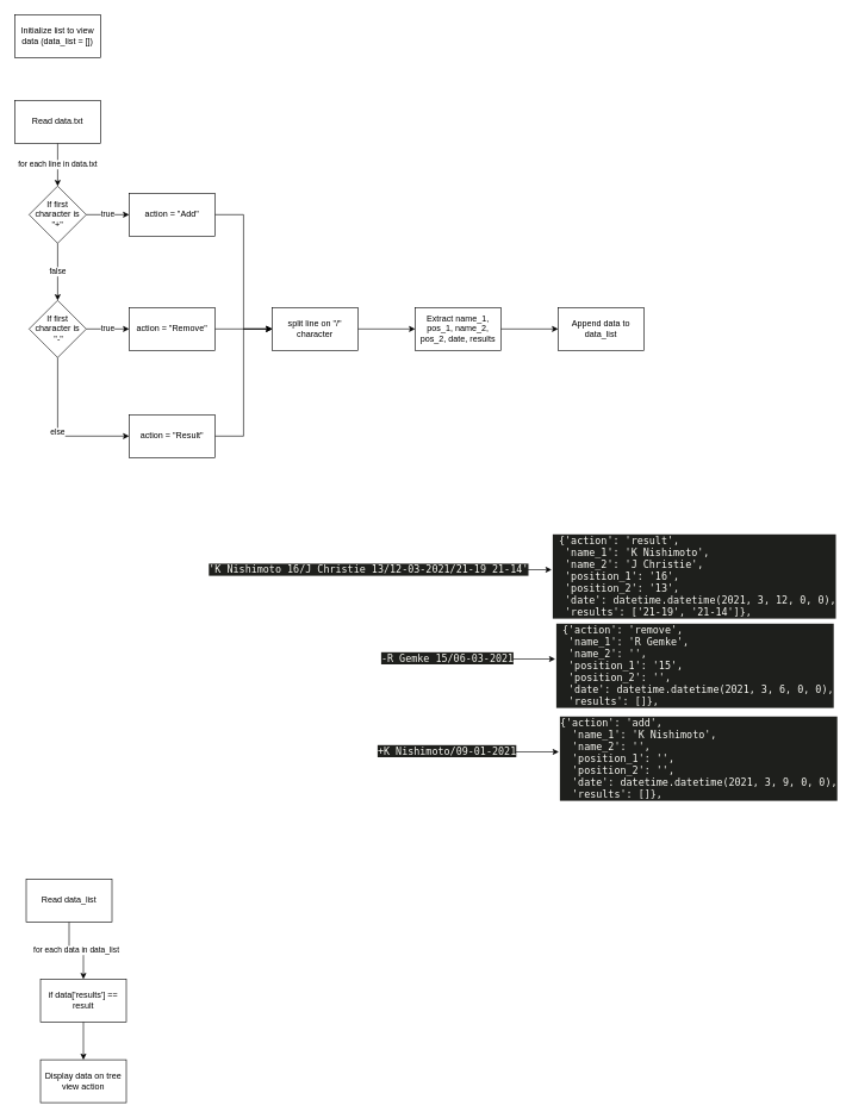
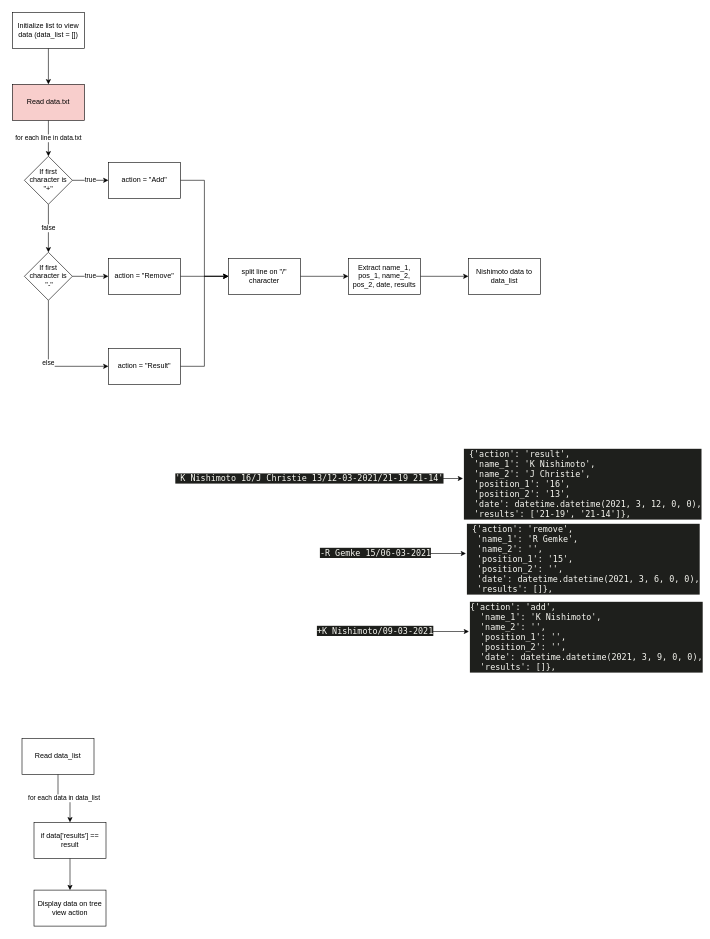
  <mxCell id="0" />
  <mxCell id="1" parent="0" />
  <mxCell id="2" value="for each line in data.txt" style="edgeStyle=orthogonalEdgeStyle;rounded=0;orthogonalLoop=1;jettySize=auto;html=1;entryX=0.5;entryY=0;entryDx=0;entryDy=0;" edge="1" parent="1" source="3" target="6"><mxGeometry relative="1" as="geometry" /></mxCell>
- <mxCell id="3" value="Read data.txt" style="rounded=0;whiteSpace=wrap;html=1;" vertex="1" parent="1"><mxGeometry x="20" y="140" width="120" height="60" as="geometry" /></mxCell>
+ <mxCell id="3" value="Read data.txt" style="rounded=0;whiteSpace=wrap;html=1;fillColor=#f8cecc;" vertex="1" parent="1"><mxGeometry x="20" y="140" width="120" height="60" as="geometry" /></mxCell>
  <mxCell id="4" value="false" style="edgeStyle=orthogonalEdgeStyle;rounded=0;orthogonalLoop=1;jettySize=auto;html=1;" edge="1" parent="1" source="6" target="9"><mxGeometry relative="1" as="geometry" /></mxCell>
  <mxCell id="5" value="true" style="edgeStyle=orthogonalEdgeStyle;rounded=0;orthogonalLoop=1;jettySize=auto;html=1;" edge="1" parent="1" source="6" target="11"><mxGeometry relative="1" as="geometry" /></mxCell>
  <mxCell id="6" value="If first character is &quot;+&quot;" style="rhombus;whiteSpace=wrap;html=1;" vertex="1" parent="1"><mxGeometry x="40" y="260" width="80" height="80" as="geometry" /></mxCell>
  <mxCell id="7" value="else" style="edgeStyle=orthogonalEdgeStyle;rounded=0;orthogonalLoop=1;jettySize=auto;html=1;" edge="1" parent="1" source="9" target="15"><mxGeometry relative="1" as="geometry"><mxPoint x="80" y="580" as="targetPoint" /><Array as="points"><mxPoint x="80" y="610" /></Array></mxGeometry></mxCell>
  <mxCell id="8" value="true" style="edgeStyle=orthogonalEdgeStyle;rounded=0;orthogonalLoop=1;jettySize=auto;html=1;" edge="1" parent="1" source="9" target="13"><mxGeometry relative="1" as="geometry" /></mxCell>
  <mxCell id="9" value="If first character is&lt;br&gt;&amp;nbsp;&quot;-&quot;" style="rhombus;whiteSpace=wrap;html=1;" vertex="1" parent="1"><mxGeometry x="40" y="420" width="80" height="80" as="geometry" /></mxCell>
  <mxCell id="10" value="" style="edgeStyle=orthogonalEdgeStyle;rounded=0;orthogonalLoop=1;jettySize=auto;html=1;" edge="1" parent="1" source="11" target="17"><mxGeometry relative="1" as="geometry"><Array as="points"><mxPoint x="340" y="300" /><mxPoint x="340" y="460" /></Array></mxGeometry></mxCell>
  <mxCell id="11" value="action = &quot;Add&quot;" style="whiteSpace=wrap;html=1;" vertex="1" parent="1"><mxGeometry x="180" y="270" width="120" height="60" as="geometry" /></mxCell>
  <mxCell id="12" style="edgeStyle=orthogonalEdgeStyle;rounded=0;orthogonalLoop=1;jettySize=auto;html=1;entryX=0;entryY=0.5;entryDx=0;entryDy=0;" edge="1" parent="1" source="13" target="17"><mxGeometry relative="1" as="geometry" /></mxCell>
  <mxCell id="13" value="action = &quot;Remove&quot;" style="whiteSpace=wrap;html=1;" vertex="1" parent="1"><mxGeometry x="180" y="430" width="120" height="60" as="geometry" /></mxCell>
  <mxCell id="14" style="edgeStyle=orthogonalEdgeStyle;rounded=0;orthogonalLoop=1;jettySize=auto;html=1;entryX=0;entryY=0.5;entryDx=0;entryDy=0;" edge="1" parent="1" source="15" target="17"><mxGeometry relative="1" as="geometry" /></mxCell>
  <mxCell id="15" value="action = &quot;Result&quot;" style="whiteSpace=wrap;html=1;" vertex="1" parent="1"><mxGeometry x="180" y="580" width="120" height="60" as="geometry" /></mxCell>
  <mxCell id="16" value="" style="edgeStyle=orthogonalEdgeStyle;rounded=0;orthogonalLoop=1;jettySize=auto;html=1;" edge="1" parent="1" source="17" target="21"><mxGeometry relative="1" as="geometry" /></mxCell>
  <mxCell id="17" value="split line on &quot;/&quot; character" style="whiteSpace=wrap;html=1;" vertex="1" parent="1"><mxGeometry x="380" y="430" width="120" height="60" as="geometry" /></mxCell>
+ <mxCell id="18" style="edgeStyle=orthogonalEdgeStyle;rounded=0;orthogonalLoop=1;jettySize=auto;html=1;entryX=0.5;entryY=0;entryDx=0;entryDy=0;" edge="1" parent="1" source="19" target="3"><mxGeometry relative="1" as="geometry" /></mxCell>
  <mxCell id="19" value="Initialize list to view data (data_list = [])" style="rounded=0;whiteSpace=wrap;html=1;" vertex="1" parent="1"><mxGeometry x="20" y="20" width="120" height="60" as="geometry" /></mxCell>
  <mxCell id="20" value="" style="edgeStyle=orthogonalEdgeStyle;rounded=0;orthogonalLoop=1;jettySize=auto;html=1;" edge="1" parent="1" source="21" target="22"><mxGeometry relative="1" as="geometry" /></mxCell>
  <mxCell id="21" value="Extract name_1, pos_1, name_2, pos_2, date, results" style="whiteSpace=wrap;html=1;" vertex="1" parent="1"><mxGeometry x="580" y="430" width="120" height="60" as="geometry" /></mxCell>
- <mxCell id="22" value="Append data to data_list" style="whiteSpace=wrap;html=1;" vertex="1" parent="1"><mxGeometry x="780" y="430" width="120" height="60" as="geometry" /></mxCell>
+ <mxCell id="22" value="Nishimoto data to data_list" style="whiteSpace=wrap;html=1;" vertex="1" parent="1"><mxGeometry x="780" y="430" width="120" height="60" as="geometry" /></mxCell>
  <mxCell id="23" value="&lt;pre style=&quot;font-weight: 400; color: rgb(248, 248, 242); font-size: 14px; font-style: normal; letter-spacing: normal; text-indent: 0px; text-transform: none; word-spacing: 0px; background-color: rgb(30, 31, 28);&quot;&gt;&lt;span&gt; {'action': 'result',&#10;  'name_1': 'K Nishimoto',&#10;  'name_2': 'J Christie',&#10;  'position_1': '16',&#10;  'position_2': '13',&#10;  'date': datetime.datetime(2021, 3, 12, 0, 0),&#10;  'results': ['21-19', '21-14']},&lt;/span&gt;&lt;/pre&gt;" style="text;whiteSpace=wrap;html=1;" vertex="1" parent="1"><mxGeometry x="771" y="727" width="390" height="140" as="geometry" /></mxCell>
  <mxCell id="24" style="edgeStyle=orthogonalEdgeStyle;rounded=0;orthogonalLoop=1;jettySize=auto;html=1;" edge="1" parent="1" source="25" target="23"><mxGeometry relative="1" as="geometry" /></mxCell>
  <mxCell id="25" value="&lt;pre style=&quot;font-weight: 400; color: rgb(248, 248, 242); font-size: 14px; font-style: normal; letter-spacing: normal; text-indent: 0px; text-transform: none; word-spacing: 0px; background-color: rgb(30, 31, 28);&quot;&gt;&lt;span&gt;'K Nishimoto 16/J Christie 13/12-03-2021/21-19 21-14'&lt;/span&gt;&lt;/pre&gt;" style="text;whiteSpace=wrap;html=1;verticalAlign=middle;spacing=0;" vertex="1" parent="1"><mxGeometry x="292" y="772" width="410" height="50" as="geometry" /></mxCell>
  <mxCell id="26" style="edgeStyle=orthogonalEdgeStyle;rounded=0;orthogonalLoop=1;jettySize=auto;html=1;entryX=0;entryY=0.5;entryDx=0;entryDy=0;" edge="1" parent="1" source="27" target="31"><mxGeometry relative="1" as="geometry" /></mxCell>
  <mxCell id="27" value="&lt;pre style=&quot;font-weight: 400; color: rgb(248, 248, 242); font-size: 14px; font-style: normal; letter-spacing: normal; text-indent: 0px; text-transform: none; word-spacing: 0px; background-color: rgb(30, 31, 28);&quot;&gt;&lt;span&gt;-R Gemke 15/06-03-2021&lt;/span&gt;&lt;/pre&gt;" style="text;whiteSpace=wrap;html=1;" vertex="1" parent="1"><mxGeometry x="531" y="892" width="171" height="60" as="geometry" /></mxCell>
  <mxCell id="28" style="edgeStyle=orthogonalEdgeStyle;rounded=0;orthogonalLoop=1;jettySize=auto;html=1;" edge="1" parent="1" source="29" target="30"><mxGeometry relative="1" as="geometry" /></mxCell>
- <mxCell id="29" value="&lt;pre style=&quot;font-weight: 400; color: rgb(248, 248, 242); font-size: 14px; font-style: normal; letter-spacing: normal; text-indent: 0px; text-transform: none; word-spacing: 0px; background-color: rgb(30, 31, 28);&quot;&gt;&lt;span&gt;+K Nishimoto/09-01-2021&lt;/span&gt;&lt;/pre&gt;" style="text;whiteSpace=wrap;html=1;" vertex="1" parent="1"><mxGeometry x="526" y="1022" width="176" height="60" as="geometry" /></mxCell>
+ <mxCell id="29" value="&lt;pre style=&quot;font-weight: 400; color: rgb(248, 248, 242); font-size: 14px; font-style: normal; letter-spacing: normal; text-indent: 0px; text-transform: none; word-spacing: 0px; background-color: rgb(30, 31, 28);&quot;&gt;&lt;span&gt;+K Nishimoto/09-03-2021&lt;/span&gt;&lt;/pre&gt;" style="text;whiteSpace=wrap;html=1;" vertex="1" parent="1"><mxGeometry x="526" y="1022" width="176" height="60" as="geometry" /></mxCell>
  <mxCell id="30" value="&lt;pre style=&quot;font-weight: 400; color: rgb(248, 248, 242); font-size: 14px; font-style: normal; letter-spacing: normal; text-indent: 0px; text-transform: none; word-spacing: 0px; background-color: rgb(30, 31, 28);&quot;&gt;&lt;span&gt;{'action': 'add',&#10;  'name_1': 'K Nishimoto',&#10;  'name_2': '',&#10;  'position_1': '',&#10;  'position_2': '',&#10;  'date': datetime.datetime(2021, 3, 9, 0, 0),&#10;  'results': []},&lt;/span&gt;&lt;/pre&gt;" style="text;whiteSpace=wrap;html=1;" vertex="1" parent="1"><mxGeometry x="781" y="982" width="380" height="140" as="geometry" /></mxCell>
  <mxCell id="31" value="&lt;pre style=&quot;font-weight: 400; color: rgb(248, 248, 242); font-size: 14px; font-style: normal; letter-spacing: normal; text-indent: 0px; text-transform: none; word-spacing: 0px; background-color: rgb(30, 31, 28);&quot;&gt;&lt;span&gt; {'action': 'remove',&#10;  'name_1': 'R Gemke',&#10;  'name_2': '',&#10;  'position_1': '15',&#10;  'position_2': '',&#10;  'date': datetime.datetime(2021, 3, 6, 0, 0),&#10;  'results': []},&lt;/span&gt;&lt;/pre&gt;" style="text;whiteSpace=wrap;html=1;" vertex="1" parent="1"><mxGeometry x="776" y="852" width="380" height="140" as="geometry" /></mxCell>
  <mxCell id="32" value="for each data in data_list" style="edgeStyle=orthogonalEdgeStyle;rounded=0;orthogonalLoop=1;jettySize=auto;html=1;" edge="1" parent="1" source="33" target="35"><mxGeometry relative="1" as="geometry" /></mxCell>
  <mxCell id="33" value="Read data_list" style="rounded=0;whiteSpace=wrap;html=1;" vertex="1" parent="1"><mxGeometry x="36" y="1230" width="120" height="60" as="geometry" /></mxCell>
  <mxCell id="34" value="" style="edgeStyle=orthogonalEdgeStyle;rounded=0;orthogonalLoop=1;jettySize=auto;html=1;" edge="1" parent="1" source="35" target="36"><mxGeometry relative="1" as="geometry" /></mxCell>
  <mxCell id="35" value="if data['results'] == result" style="rounded=0;whiteSpace=wrap;html=1;" vertex="1" parent="1"><mxGeometry x="56" y="1370" width="120" height="60" as="geometry" /></mxCell>
  <mxCell id="36" value="Display data on tree view action" style="rounded=0;whiteSpace=wrap;html=1;" vertex="1" parent="1"><mxGeometry x="56" y="1483" width="120" height="60" as="geometry" /></mxCell>
